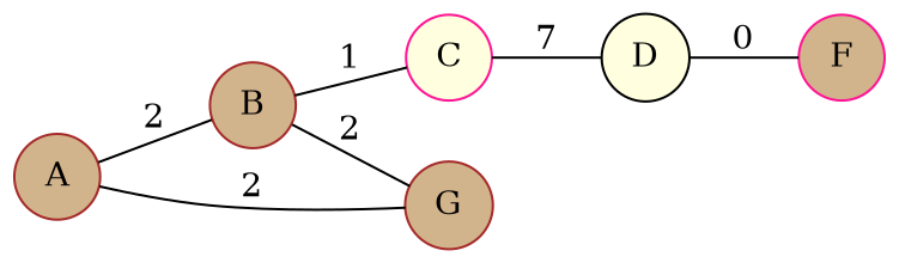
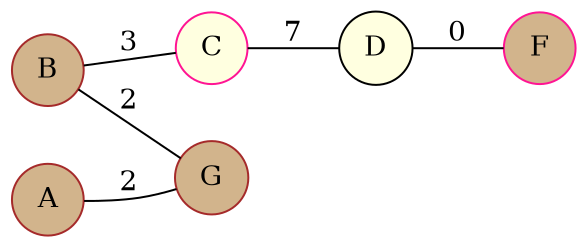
  graph {
    rankdir=LR
    node [color=brown fillcolor=tan shape=circle style=filled]
    C [color=deeppink fillcolor=lightyellow]
    D [color=black fillcolor=lightyellow]
    F [color=deeppink]
    B
    G
    A
    C -- D [label=7]
    D -- F [label=0]
-   B -- C [label=1]
+   B -- C [label=3]
    B -- G [label=2]
-   A -- B [label=2]
    A -- G [label=2]
  }
